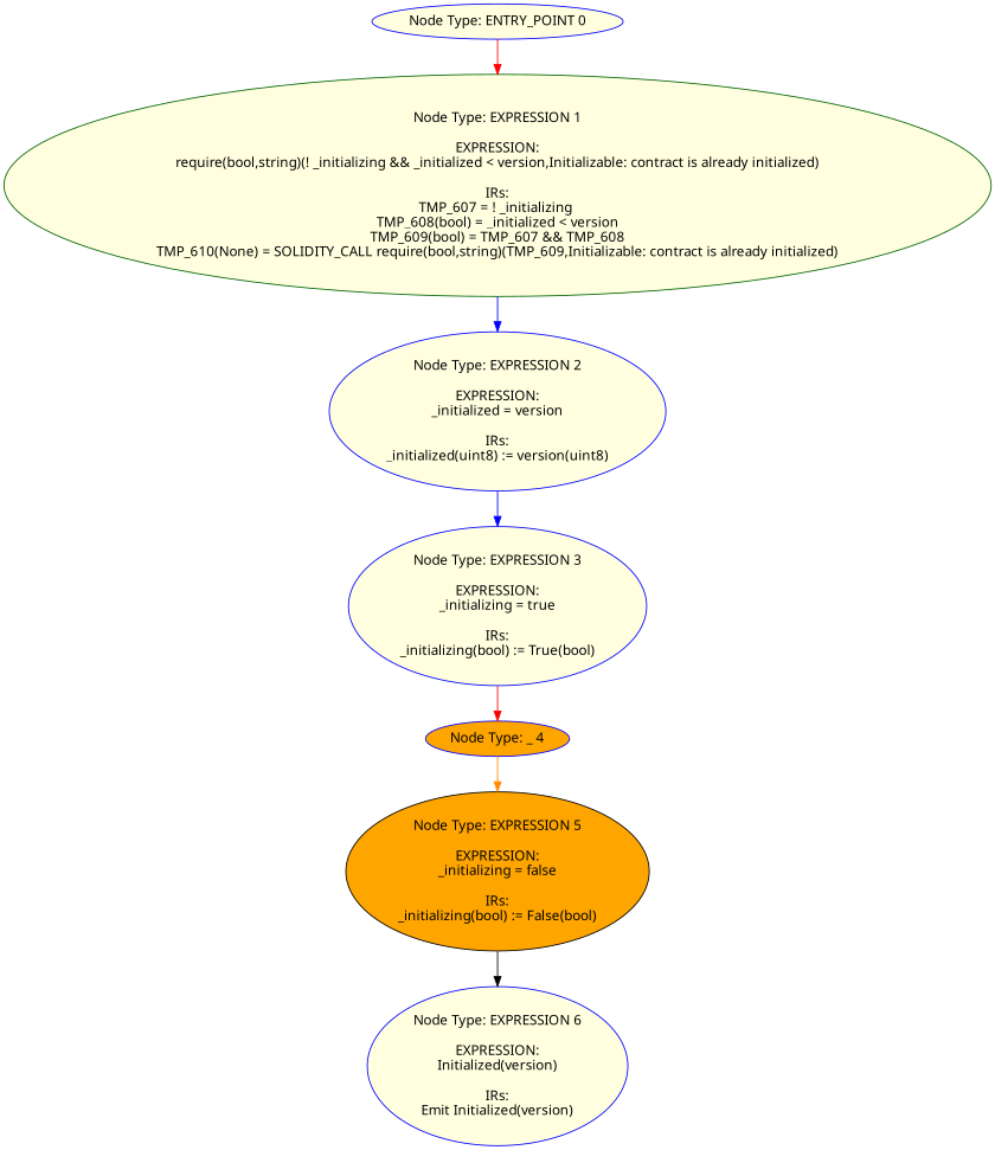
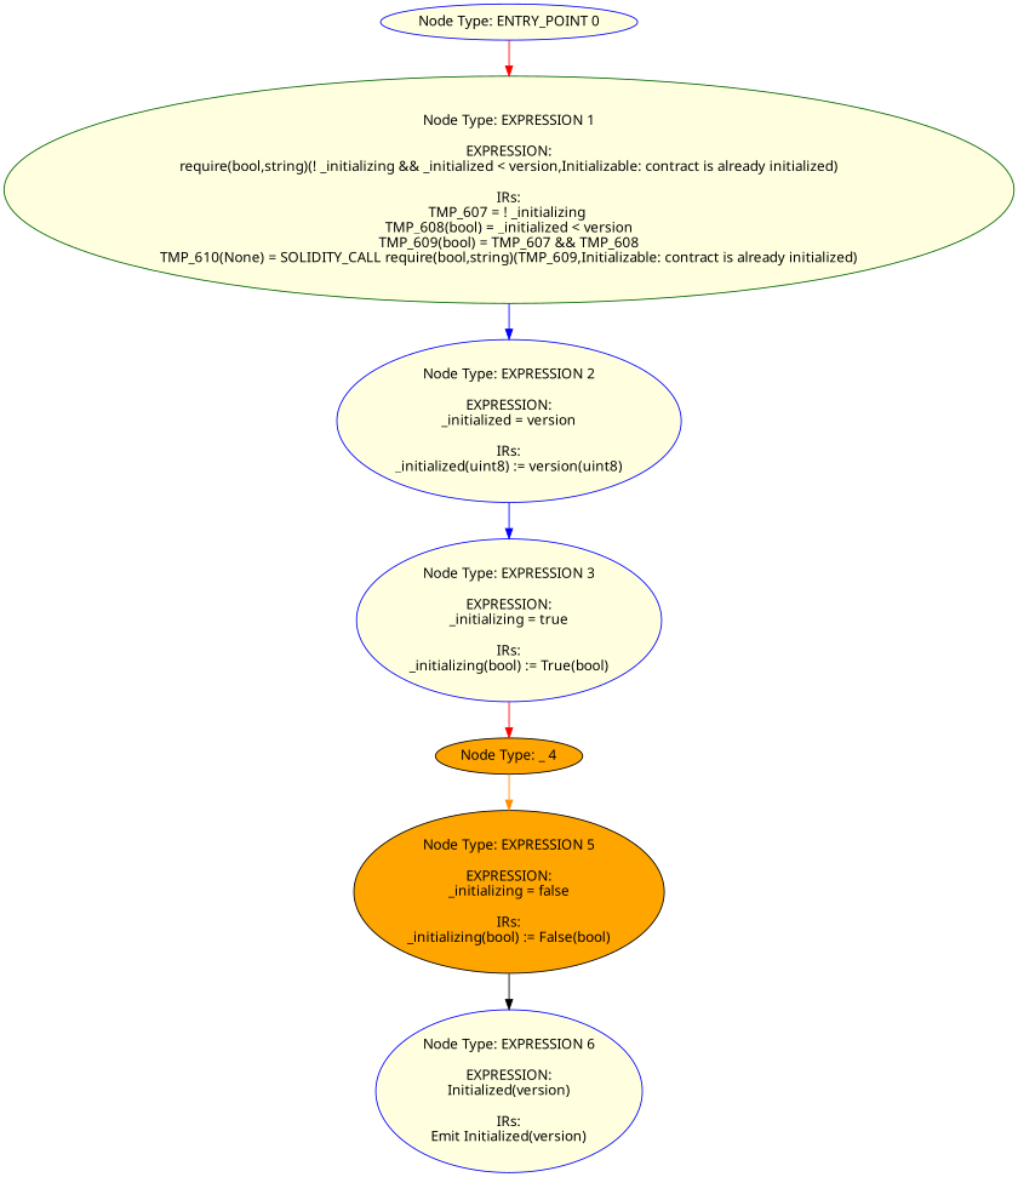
  digraph {
    fontname="Noto Sans"
    node [style=filled fillcolor=lightyellow color=blue fontname="Noto Sans"]
    edge [color=red fontname="Noto Sans"]
    n1 [label="Node Type: ENTRY_POINT 0\n"]
    n2 [label="Node Type: EXPRESSION 1\n\nEXPRESSION:\nrequire(bool,string)(! _initializing && _initialized < version,Initializable: contract is already initialized)\n\nIRs:\nTMP_607 = ! _initializing \nTMP_608(bool) = _initialized < version\nTMP_609(bool) = TMP_607 && TMP_608\nTMP_610(None) = SOLIDITY_CALL require(bool,string)(TMP_609,Initializable: contract is already initialized)" color=darkgreen]
    n3 [label="Node Type: EXPRESSION 2\n\nEXPRESSION:\n_initialized = version\n\nIRs:\n_initialized(uint8) := version(uint8)"]
    n4 [label="Node Type: EXPRESSION 3\n\nEXPRESSION:\n_initializing = true\n\nIRs:\n_initializing(bool) := True(bool)"]
-   n5 [label="Node Type: _ 4\n" fillcolor=orange]
+   n5 [label="Node Type: _ 4\n" fillcolor=orange color=black]
    n6 [label="Node Type: EXPRESSION 5\n\nEXPRESSION:\n_initializing = false\n\nIRs:\n_initializing(bool) := False(bool)" fillcolor=orange color=black]
    n7 [label="Node Type: EXPRESSION 6\n\nEXPRESSION:\nInitialized(version)\n\nIRs:\nEmit Initialized(version)"]
    n1 -> n2
    n2 -> n3 [color=blue]
    n3 -> n4 [color=blue]
    n4 -> n5
    n5 -> n6 [color=darkorange]
    n6 -> n7 [color=black]
  }
